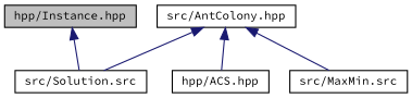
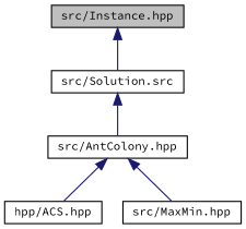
  digraph {
    fontname="Source Code Pro"
    node [color=black fillcolor=white fontname="Source Code Pro" fontsize=10 shape=record style=filled]
    edge [color=midnightblue dir=back fontname="Source Code Pro" fontsize=10 labelfontname=Helvetica labelfontsize=10 style=solid]
-   n1 [fillcolor=grey75 fontcolor=black height=0.2 label="hpp/Instance.hpp" width=0.4]
+   n1 [fillcolor=grey75 fontcolor=black height=0.2 label="src/Instance.hpp" width=0.4]
    n2 [height=0.2 label="src/Solution.src" width=0.4]
    n3 [height=0.2 label="src/AntColony.hpp" width=0.4]
    n4 [height=0.2 label="hpp/ACS.hpp" width=0.4]
-   n5 [height=0.2 label="src/MaxMin.src" width=0.4]
+   n5 [height=0.2 label="src/MaxMin.hpp" width=0.4]
    n1 -> n2
-   n3 -> n2
+   n2 -> n3
    n3 -> n4
    n3 -> n5
  }
